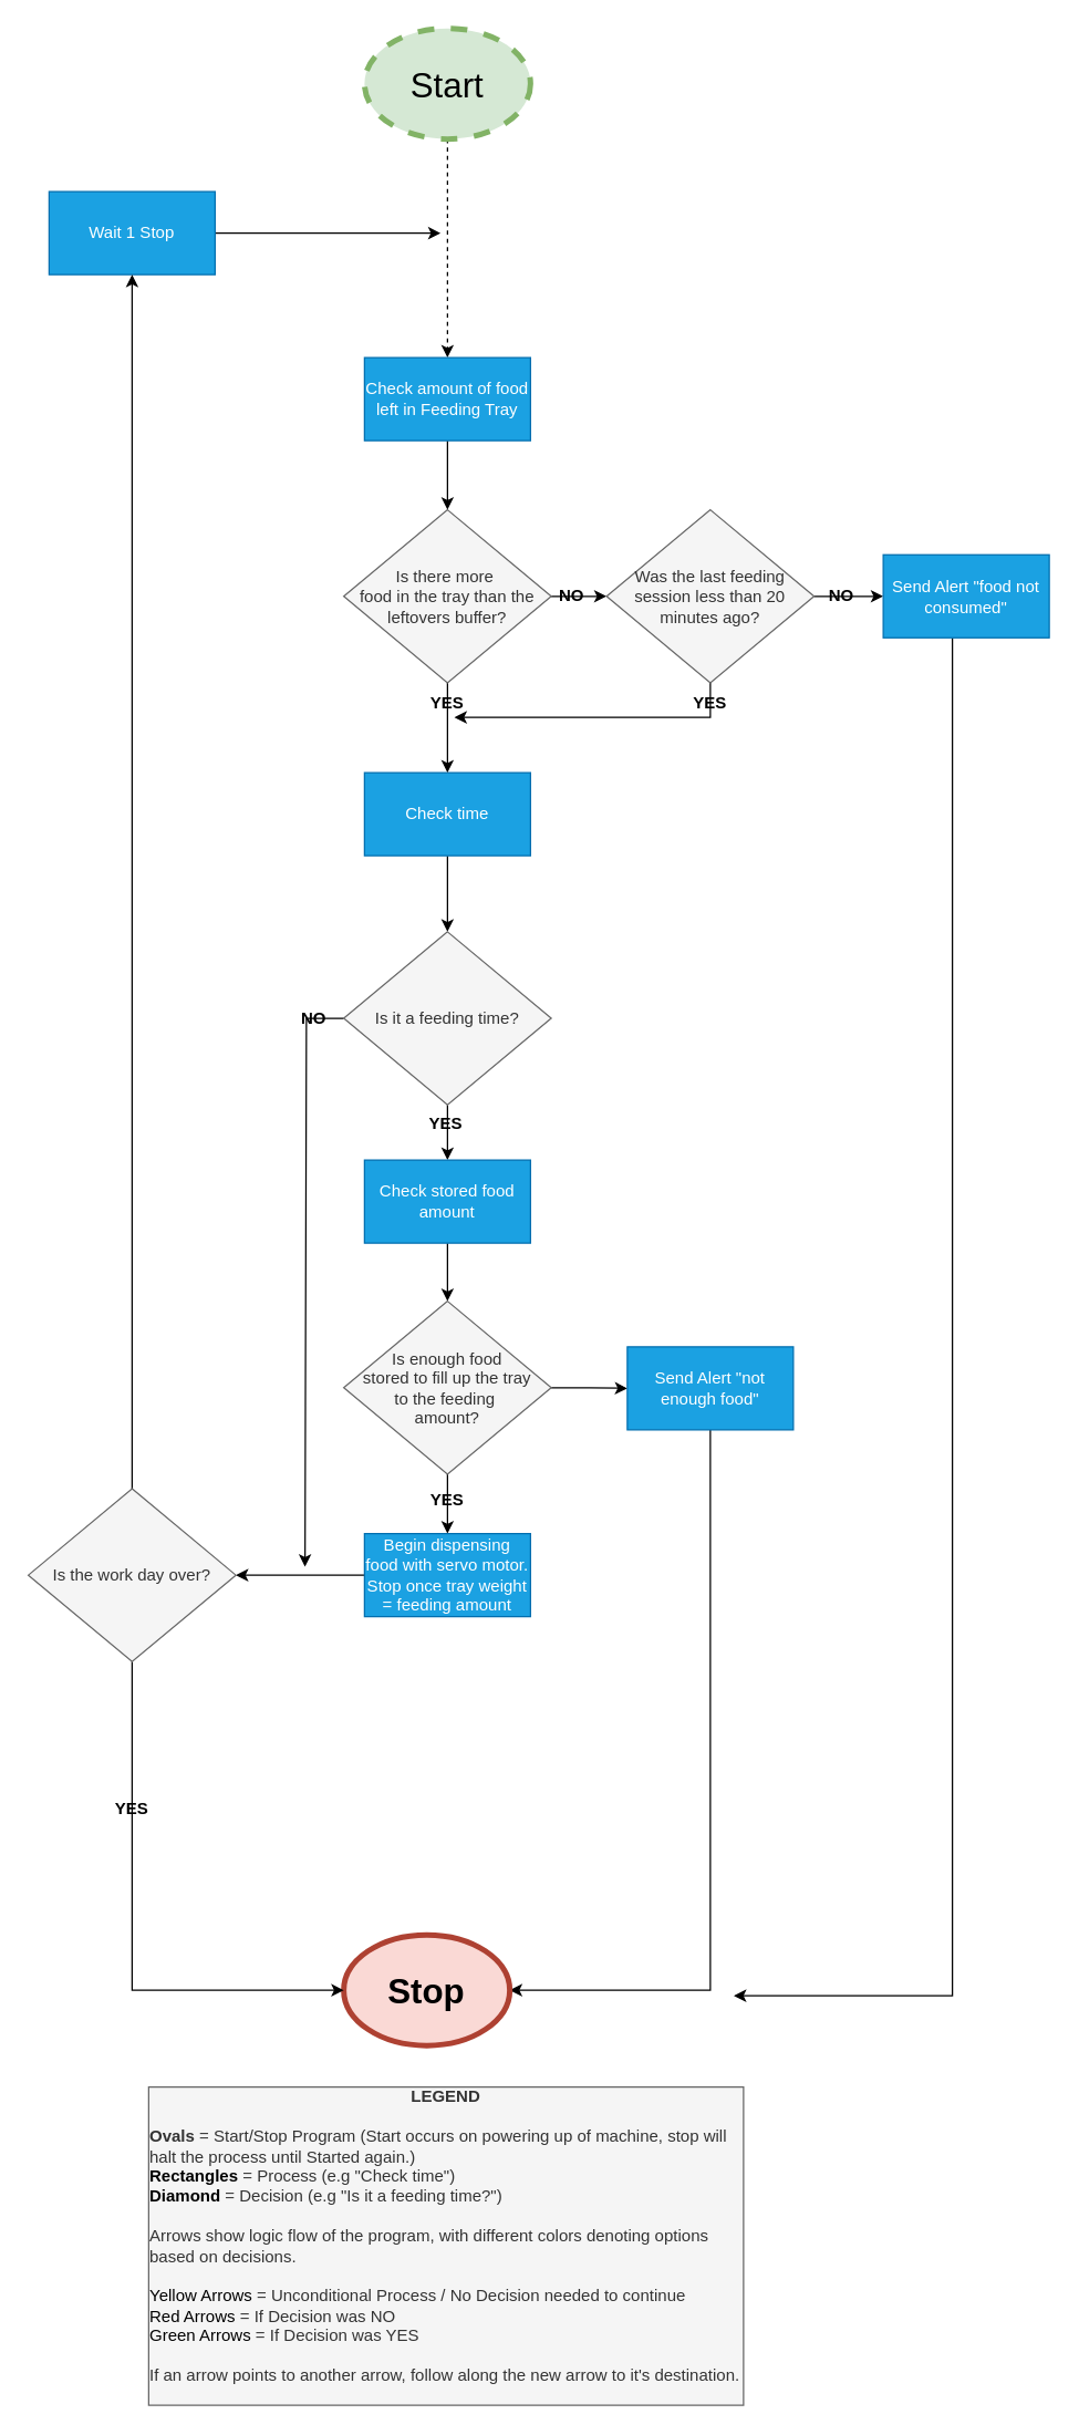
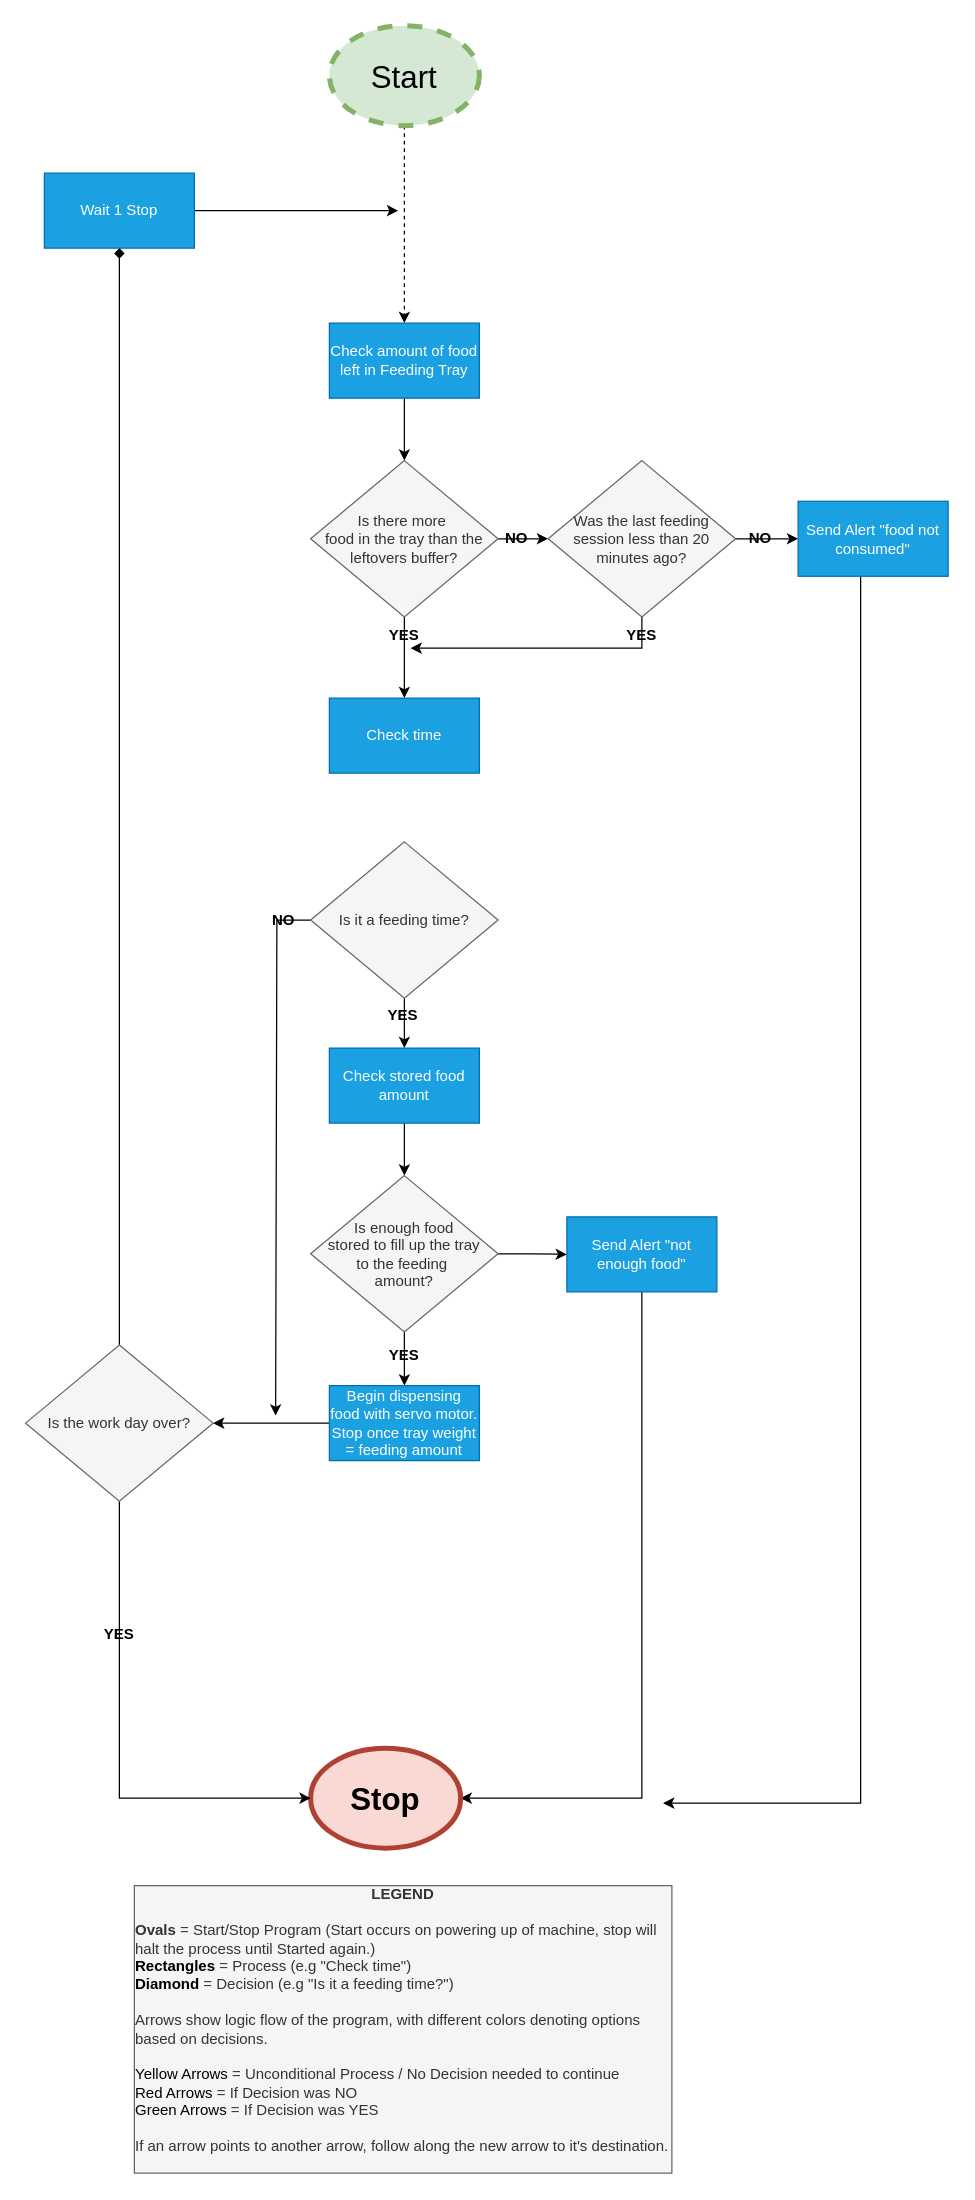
  <mxCell id="0" />
  <mxCell id="1" parent="0" />
  <mxCell id="2" style="edgeStyle=orthogonalEdgeStyle;rounded=0;orthogonalLoop=1;jettySize=auto;html=1;strokeColor=light-dark(#000000,#FFFF33);dashed=1;" edge="1" parent="1" source="3" target="13"><mxGeometry relative="1" as="geometry" /></mxCell>
  <mxCell id="3" value="Start" style="ellipse;whiteSpace=wrap;html=1;fillColor=#d5e8d4;strokeColor=#82b366;fontSize=25;strokeWidth=4;dashed=1;" vertex="1" parent="1"><mxGeometry x="263" y="20" width="120" height="80" as="geometry" /></mxCell>
- <mxCell id="4" style="edgeStyle=orthogonalEdgeStyle;rounded=0;orthogonalLoop=1;jettySize=auto;html=1;strokeColor=light-dark(#000000,#FFFF33);" edge="1" parent="1" source="5" target="8"><mxGeometry relative="1" as="geometry" /></mxCell>
  <mxCell id="5" value="Check time" style="rounded=0;whiteSpace=wrap;html=1;fillColor=#1ba1e2;fontColor=light-dark(#FFFFFF,#CCCCCC);strokeColor=#006EAF;" vertex="1" parent="1"><mxGeometry x="263" y="558" width="120" height="60" as="geometry" /></mxCell>
  <mxCell id="6" style="edgeStyle=orthogonalEdgeStyle;rounded=0;orthogonalLoop=1;jettySize=auto;html=1;strokeColor=light-dark(#000000,#33FF33);" edge="1" parent="1" source="8"><mxGeometry relative="1" as="geometry"><mxPoint x="323" y="838" as="targetPoint" /></mxGeometry></mxCell>
  <mxCell id="7" style="edgeStyle=orthogonalEdgeStyle;rounded=0;orthogonalLoop=1;jettySize=auto;html=1;strokeColor=light-dark(#000000,#FF0000);" edge="1" parent="1" source="8"><mxGeometry relative="1" as="geometry"><mxPoint x="220" y="1132" as="targetPoint" /><Array as="points"><mxPoint x="221" y="736" /><mxPoint x="221" y="1132" /></Array></mxGeometry></mxCell>
  <mxCell id="8" value="Is it a feeding time?" style="rhombus;whiteSpace=wrap;html=1;fillColor=#f5f5f5;fontColor=#333333;strokeColor=#666666;" vertex="1" parent="1"><mxGeometry x="248" y="673" width="150" height="125" as="geometry" /></mxCell>
  <mxCell id="9" style="edgeStyle=orthogonalEdgeStyle;rounded=0;orthogonalLoop=1;jettySize=auto;html=1;entryX=0.5;entryY=0;entryDx=0;entryDy=0;fontColor=light-dark(#000000,#66FF66);strokeColor=light-dark(#000000,#33FF33);" edge="1" parent="1" source="11" target="5"><mxGeometry relative="1" as="geometry" /></mxCell>
  <mxCell id="10" style="edgeStyle=orthogonalEdgeStyle;rounded=0;orthogonalLoop=1;jettySize=auto;html=1;strokeColor=light-dark(#000000,#FF0000);" edge="1" parent="1" source="11" target="16"><mxGeometry relative="1" as="geometry" /></mxCell>
  <mxCell id="11" value="Is there more&amp;nbsp;&lt;br&gt;food in the tray than the leftovers buffer?" style="rhombus;whiteSpace=wrap;html=1;fillColor=#f5f5f5;fontColor=#333333;strokeColor=#666666;" vertex="1" parent="1"><mxGeometry x="248" y="368" width="150" height="125" as="geometry" /></mxCell>
  <mxCell id="12" style="edgeStyle=orthogonalEdgeStyle;rounded=0;orthogonalLoop=1;jettySize=auto;html=1;strokeColor=light-dark(#000000,#FFFF33);" edge="1" parent="1" source="13" target="11"><mxGeometry relative="1" as="geometry" /></mxCell>
  <mxCell id="13" value="Check amount of food left in Feeding Tray" style="rounded=0;whiteSpace=wrap;html=1;fillColor=#1ba1e2;fontColor=light-dark(#FFFFFF,#CCCCCC);strokeColor=#006EAF;" vertex="1" parent="1"><mxGeometry x="263" y="258" width="120" height="60" as="geometry" /></mxCell>
  <mxCell id="14" style="edgeStyle=orthogonalEdgeStyle;rounded=0;orthogonalLoop=1;jettySize=auto;html=1;strokeColor=light-dark(#000000,#FF0000);" edge="1" parent="1" source="16" target="18"><mxGeometry relative="1" as="geometry"><mxPoint x="618" y="413" as="targetPoint" /></mxGeometry></mxCell>
  <mxCell id="15" style="edgeStyle=orthogonalEdgeStyle;rounded=0;orthogonalLoop=1;jettySize=auto;html=1;strokeColor=light-dark(#000000,#33FF33);" edge="1" parent="1" source="16"><mxGeometry relative="1" as="geometry"><mxPoint x="328" y="518" as="targetPoint" /><Array as="points"><mxPoint x="513" y="518" /></Array></mxGeometry></mxCell>
  <mxCell id="16" value="Was the last feeding session less than 20 minutes ago?" style="rhombus;whiteSpace=wrap;html=1;fillColor=#f5f5f5;fontColor=#333333;strokeColor=#666666;" vertex="1" parent="1"><mxGeometry x="438" y="368" width="150" height="125" as="geometry" /></mxCell>
  <mxCell id="17" style="edgeStyle=orthogonalEdgeStyle;rounded=0;orthogonalLoop=1;jettySize=auto;html=1;strokeColor=light-dark(#000000,#FFFF33);" edge="1" parent="1" source="18"><mxGeometry relative="1" as="geometry"><mxPoint x="530" y="1442" as="targetPoint" /><Array as="points"><mxPoint x="688" y="1442" /></Array></mxGeometry></mxCell>
  <mxCell id="18" value="Send Alert &quot;food not consumed&quot;" style="rounded=0;whiteSpace=wrap;html=1;fillColor=#1ba1e2;fontColor=light-dark(#FFFFFF,#CCCCCC);strokeColor=#006EAF;" vertex="1" parent="1"><mxGeometry x="638" y="400.5" width="120" height="60" as="geometry" /></mxCell>
  <mxCell id="19" style="edgeStyle=orthogonalEdgeStyle;rounded=0;orthogonalLoop=1;jettySize=auto;html=1;strokeColor=light-dark(#000000,#FFFF33);" edge="1" parent="1" source="20"><mxGeometry relative="1" as="geometry"><mxPoint x="318" y="168" as="targetPoint" /></mxGeometry></mxCell>
  <mxCell id="20" value="Wait 1 Stop" style="rounded=0;whiteSpace=wrap;html=1;fillColor=#1ba1e2;fontColor=light-dark(#FFFFFF,#CCCCCC);strokeColor=#006EAF;" vertex="1" parent="1"><mxGeometry x="35" y="138" width="120" height="60" as="geometry" /></mxCell>
  <mxCell id="21" style="edgeStyle=orthogonalEdgeStyle;rounded=0;orthogonalLoop=1;jettySize=auto;html=1;strokeColor=light-dark(#000000,#FFFF33);" edge="1" parent="1" source="22" target="25"><mxGeometry relative="1" as="geometry" /></mxCell>
  <mxCell id="22" value="Check stored food amount" style="rounded=0;whiteSpace=wrap;html=1;fillColor=#1ba1e2;fontColor=light-dark(#FFFFFF,#CCCCCC);strokeColor=#006EAF;" vertex="1" parent="1"><mxGeometry x="263" y="838" width="120" height="60" as="geometry" /></mxCell>
  <mxCell id="23" style="edgeStyle=orthogonalEdgeStyle;rounded=0;orthogonalLoop=1;jettySize=auto;html=1;strokeColor=light-dark(#000000,#FFFF33);" edge="1" parent="1" source="25" target="27"><mxGeometry relative="1" as="geometry" /></mxCell>
  <mxCell id="24" style="edgeStyle=orthogonalEdgeStyle;rounded=0;orthogonalLoop=1;jettySize=auto;html=1;entryX=0.5;entryY=0;entryDx=0;entryDy=0;strokeColor=light-dark(#000000,#33FF33);" edge="1" parent="1" source="25" target="30"><mxGeometry relative="1" as="geometry" /></mxCell>
  <mxCell id="25" value="&lt;div&gt;Is enough food&lt;/div&gt;&lt;div&gt;stored to fill up the tray&lt;/div&gt;&lt;div&gt;to the feeding&amp;nbsp;&lt;/div&gt;&lt;div&gt;amount?&lt;/div&gt;" style="rhombus;whiteSpace=wrap;html=1;fillColor=#f5f5f5;fontColor=#333333;strokeColor=#666666;" vertex="1" parent="1"><mxGeometry x="248" y="940" width="150" height="125" as="geometry" /></mxCell>
  <mxCell id="26" style="edgeStyle=orthogonalEdgeStyle;rounded=0;orthogonalLoop=1;jettySize=auto;html=1;strokeColor=light-dark(#000000,#FFFF33);entryX=1;entryY=0.5;entryDx=0;entryDy=0;" edge="1" parent="1" source="27" target="31"><mxGeometry relative="1" as="geometry"><mxPoint x="328" y="1358" as="targetPoint" /><Array as="points"><mxPoint x="513" y="1438" /></Array></mxGeometry></mxCell>
  <mxCell id="27" value="Send Alert &quot;not enough food&quot;" style="rounded=0;whiteSpace=wrap;html=1;fillColor=#1ba1e2;fontColor=light-dark(#FFFFFF,#CCCCCC);strokeColor=#006EAF;" vertex="1" parent="1"><mxGeometry x="453" y="973" width="120" height="60" as="geometry" /></mxCell>
- <mxCell id="28" style="edgeStyle=orthogonalEdgeStyle;rounded=0;orthogonalLoop=1;jettySize=auto;html=1;entryX=0.5;entryY=1;entryDx=0;entryDy=0;strokeColor=light-dark(#000000,#FF0000);strokeWidth=1;exitX=0.5;exitY=0;exitDx=0;exitDy=0;" edge="1" parent="1" source="40" target="20"><mxGeometry relative="1" as="geometry"><mxPoint x="168" y="708" as="targetPoint" /></mxGeometry></mxCell>
+ <mxCell id="28" style="edgeStyle=orthogonalEdgeStyle;rounded=0;orthogonalLoop=1;jettySize=auto;html=1;entryX=0.5;entryY=1;entryDx=0;entryDy=0;strokeColor=light-dark(#000000,#FF0000);strokeWidth=1;exitX=0.5;exitY=0;exitDx=0;exitDy=0;endArrow=diamond;" edge="1" parent="1" source="40" target="20"><mxGeometry relative="1" as="geometry"><mxPoint x="168" y="708" as="targetPoint" /></mxGeometry></mxCell>
  <mxCell id="29" style="edgeStyle=orthogonalEdgeStyle;rounded=0;orthogonalLoop=1;jettySize=auto;html=1;strokeColor=light-dark(#000000,#FFFF33);entryX=1;entryY=0.5;entryDx=0;entryDy=0;" edge="1" parent="1" source="30" target="40"><mxGeometry relative="1" as="geometry"><mxPoint x="360" y="1192" as="targetPoint" /></mxGeometry></mxCell>
  <mxCell id="30" value="Begin dispensing food with servo motor. Stop once tray weight = feeding amount" style="rounded=0;whiteSpace=wrap;html=1;fillColor=#1ba1e2;fontColor=light-dark(#FFFFFF,#CCCCCC);strokeColor=#006EAF;" vertex="1" parent="1"><mxGeometry x="263" y="1108" width="120" height="60" as="geometry" /></mxCell>
  <mxCell id="31" value="&lt;b&gt;Stop&lt;/b&gt;" style="ellipse;whiteSpace=wrap;html=1;fillColor=#fad9d5;strokeColor=#ae4132;fontSize=25;strokeWidth=4;" vertex="1" parent="1"><mxGeometry x="248" y="1398" width="120" height="80" as="geometry" /></mxCell>
  <mxCell id="32" value="&lt;span style=&quot;&quot;&gt;&lt;b&gt;YES&lt;/b&gt;&lt;/span&gt;" style="text;html=1;align=center;verticalAlign=middle;whiteSpace=wrap;rounded=0;fontColor=light-dark(#000000,#33FF33);" vertex="1" parent="1"><mxGeometry x="483" y="493" width="60" height="30" as="geometry" /></mxCell>
  <mxCell id="33" value="&lt;span style=&quot;&quot;&gt;&lt;b&gt;YES&lt;/b&gt;&lt;/span&gt;" style="text;html=1;align=center;verticalAlign=middle;whiteSpace=wrap;rounded=0;fontColor=light-dark(#000000,#33FF33);" vertex="1" parent="1"><mxGeometry x="293" y="493" width="60" height="30" as="geometry" /></mxCell>
  <mxCell id="34" value="&lt;span style=&quot;color: light-dark(rgb(0, 0, 0), rgb(102, 255, 102));&quot;&gt;&lt;b&gt;YES&lt;/b&gt;&lt;/span&gt;" style="text;html=1;align=center;verticalAlign=middle;whiteSpace=wrap;rounded=0;shadow=1;" vertex="1" parent="1"><mxGeometry x="292" y="797" width="60" height="30" as="geometry" /></mxCell>
  <mxCell id="35" value="&lt;b&gt;&lt;span style=&quot;color: light-dark(rgb(0, 0, 0), rgb(255, 0, 0));&quot;&gt;NO&lt;/span&gt;&lt;/b&gt;" style="text;html=1;align=center;verticalAlign=middle;whiteSpace=wrap;rounded=0;fontColor=light-dark(#000000,#33FF33);" vertex="1" parent="1"><mxGeometry x="383" y="414.5" width="60" height="30" as="geometry" /></mxCell>
  <mxCell id="36" value="&lt;b&gt;&lt;span style=&quot;color: light-dark(rgb(0, 0, 0), rgb(255, 0, 0));&quot;&gt;NO&lt;/span&gt;&lt;/b&gt;" style="text;html=1;align=center;verticalAlign=middle;whiteSpace=wrap;rounded=0;fontColor=light-dark(#000000,#33FF33);" vertex="1" parent="1"><mxGeometry x="578" y="415" width="60" height="30" as="geometry" /></mxCell>
  <mxCell id="37" value="&lt;span style=&quot;color: light-dark(rgb(0, 0, 0), rgb(102, 255, 102));&quot;&gt;&lt;b&gt;YES&lt;/b&gt;&lt;/span&gt;" style="text;html=1;align=center;verticalAlign=middle;whiteSpace=wrap;rounded=0;shadow=1;" vertex="1" parent="1"><mxGeometry x="293" y="1069" width="60" height="30" as="geometry" /></mxCell>
  <mxCell id="38" value="&lt;b&gt;&lt;span style=&quot;color: light-dark(rgb(0, 0, 0), rgb(255, 0, 0));&quot;&gt;NO&lt;/span&gt;&lt;/b&gt;" style="text;html=1;align=center;verticalAlign=middle;whiteSpace=wrap;rounded=0;fontColor=light-dark(#000000,#33FF33);" vertex="1" parent="1"><mxGeometry x="210" y="721" width="33" height="30" as="geometry" /></mxCell>
  <mxCell id="39" style="edgeStyle=orthogonalEdgeStyle;rounded=0;orthogonalLoop=1;jettySize=auto;html=1;entryX=0;entryY=0.5;entryDx=0;entryDy=0;strokeColor=light-dark(#000000,#33FF33);exitX=0.5;exitY=1;exitDx=0;exitDy=0;" edge="1" parent="1" source="40" target="31"><mxGeometry relative="1" as="geometry"><mxPoint x="-20" y="872" as="sourcePoint" /><mxPoint x="133" y="1534" as="targetPoint" /><Array as="points"><mxPoint x="95" y="1438" /></Array></mxGeometry></mxCell>
  <mxCell id="40" value="Is the work day over?" style="rhombus;whiteSpace=wrap;html=1;fillColor=#f5f5f5;fontColor=#333333;strokeColor=#666666;" vertex="1" parent="1"><mxGeometry x="20" y="1075.5" width="150" height="125" as="geometry" /></mxCell>
  <mxCell id="41" value="&lt;span style=&quot;color: light-dark(rgb(0, 0, 0), rgb(102, 255, 102));&quot;&gt;&lt;b&gt;YES&lt;/b&gt;&lt;/span&gt;" style="text;html=1;align=center;verticalAlign=middle;whiteSpace=wrap;rounded=0;shadow=1;" vertex="1" parent="1"><mxGeometry x="65" y="1292" width="60" height="30" as="geometry" /></mxCell>
  <mxCell id="42" value="&lt;div&gt;&lt;b&gt;LEGEND&lt;/b&gt;&lt;/div&gt;&lt;div align=&quot;left&quot;&gt;&lt;br&gt;&lt;/div&gt;&lt;div align=&quot;left&quot;&gt;&lt;b&gt;Ovals &lt;/b&gt;= Start/Stop Program (Start occurs on powering up of machine, stop will halt the process until Started again.)&lt;/div&gt;&lt;div align=&quot;left&quot;&gt;&lt;b&gt;&lt;span style=&quot;color: light-dark(rgb(0, 0, 0), rgb(51, 51, 255));&quot;&gt;Rectangles &lt;/span&gt;&lt;/b&gt;= Process (e.g &quot;Check time&quot;)&lt;/div&gt;&lt;div align=&quot;left&quot;&gt;&lt;b&gt;&lt;span style=&quot;color: light-dark(rgb(0, 0, 0), rgb(0, 0, 0));&quot;&gt;Diamond &lt;/span&gt;&lt;/b&gt;= Decision (e.g &quot;Is it a feeding time?&quot;)&lt;/div&gt;&lt;div align=&quot;left&quot;&gt;&lt;br&gt;&lt;/div&gt;&lt;div align=&quot;left&quot;&gt;Arrows show logic flow of the program, with different colors denoting options based on decisions.&lt;br&gt;&lt;br&gt;&lt;/div&gt;&lt;div align=&quot;left&quot;&gt;&lt;span style=&quot;color: light-dark(rgb(0, 0, 0), rgb(255, 255, 51));&quot;&gt;Yellow Arrows&lt;/span&gt; = Unconditional Process / No Decision needed to continue&lt;/div&gt;&lt;div align=&quot;left&quot;&gt;&lt;span style=&quot;color: light-dark(rgb(0, 0, 0), rgb(255, 0, 0));&quot;&gt;Red Arrows&lt;/span&gt; = If Decision was NO&lt;/div&gt;&lt;div align=&quot;left&quot;&gt;&lt;span style=&quot;color: light-dark(rgb(0, 0, 0), rgb(51, 255, 51));&quot;&gt;Green Arrows&lt;/span&gt; = If Decision was YES&lt;br&gt;&lt;br&gt;If an arrow points to another arrow, follow along the new arrow to it's destination.&lt;/div&gt;&lt;div align=&quot;left&quot;&gt;&lt;br&gt;&lt;/div&gt;" style="rounded=0;whiteSpace=wrap;html=1;fillColor=#f5f5f5;fontColor=#333333;strokeColor=#666666;" vertex="1" parent="1"><mxGeometry x="107" y="1508" width="430" height="230" as="geometry" /></mxCell>
